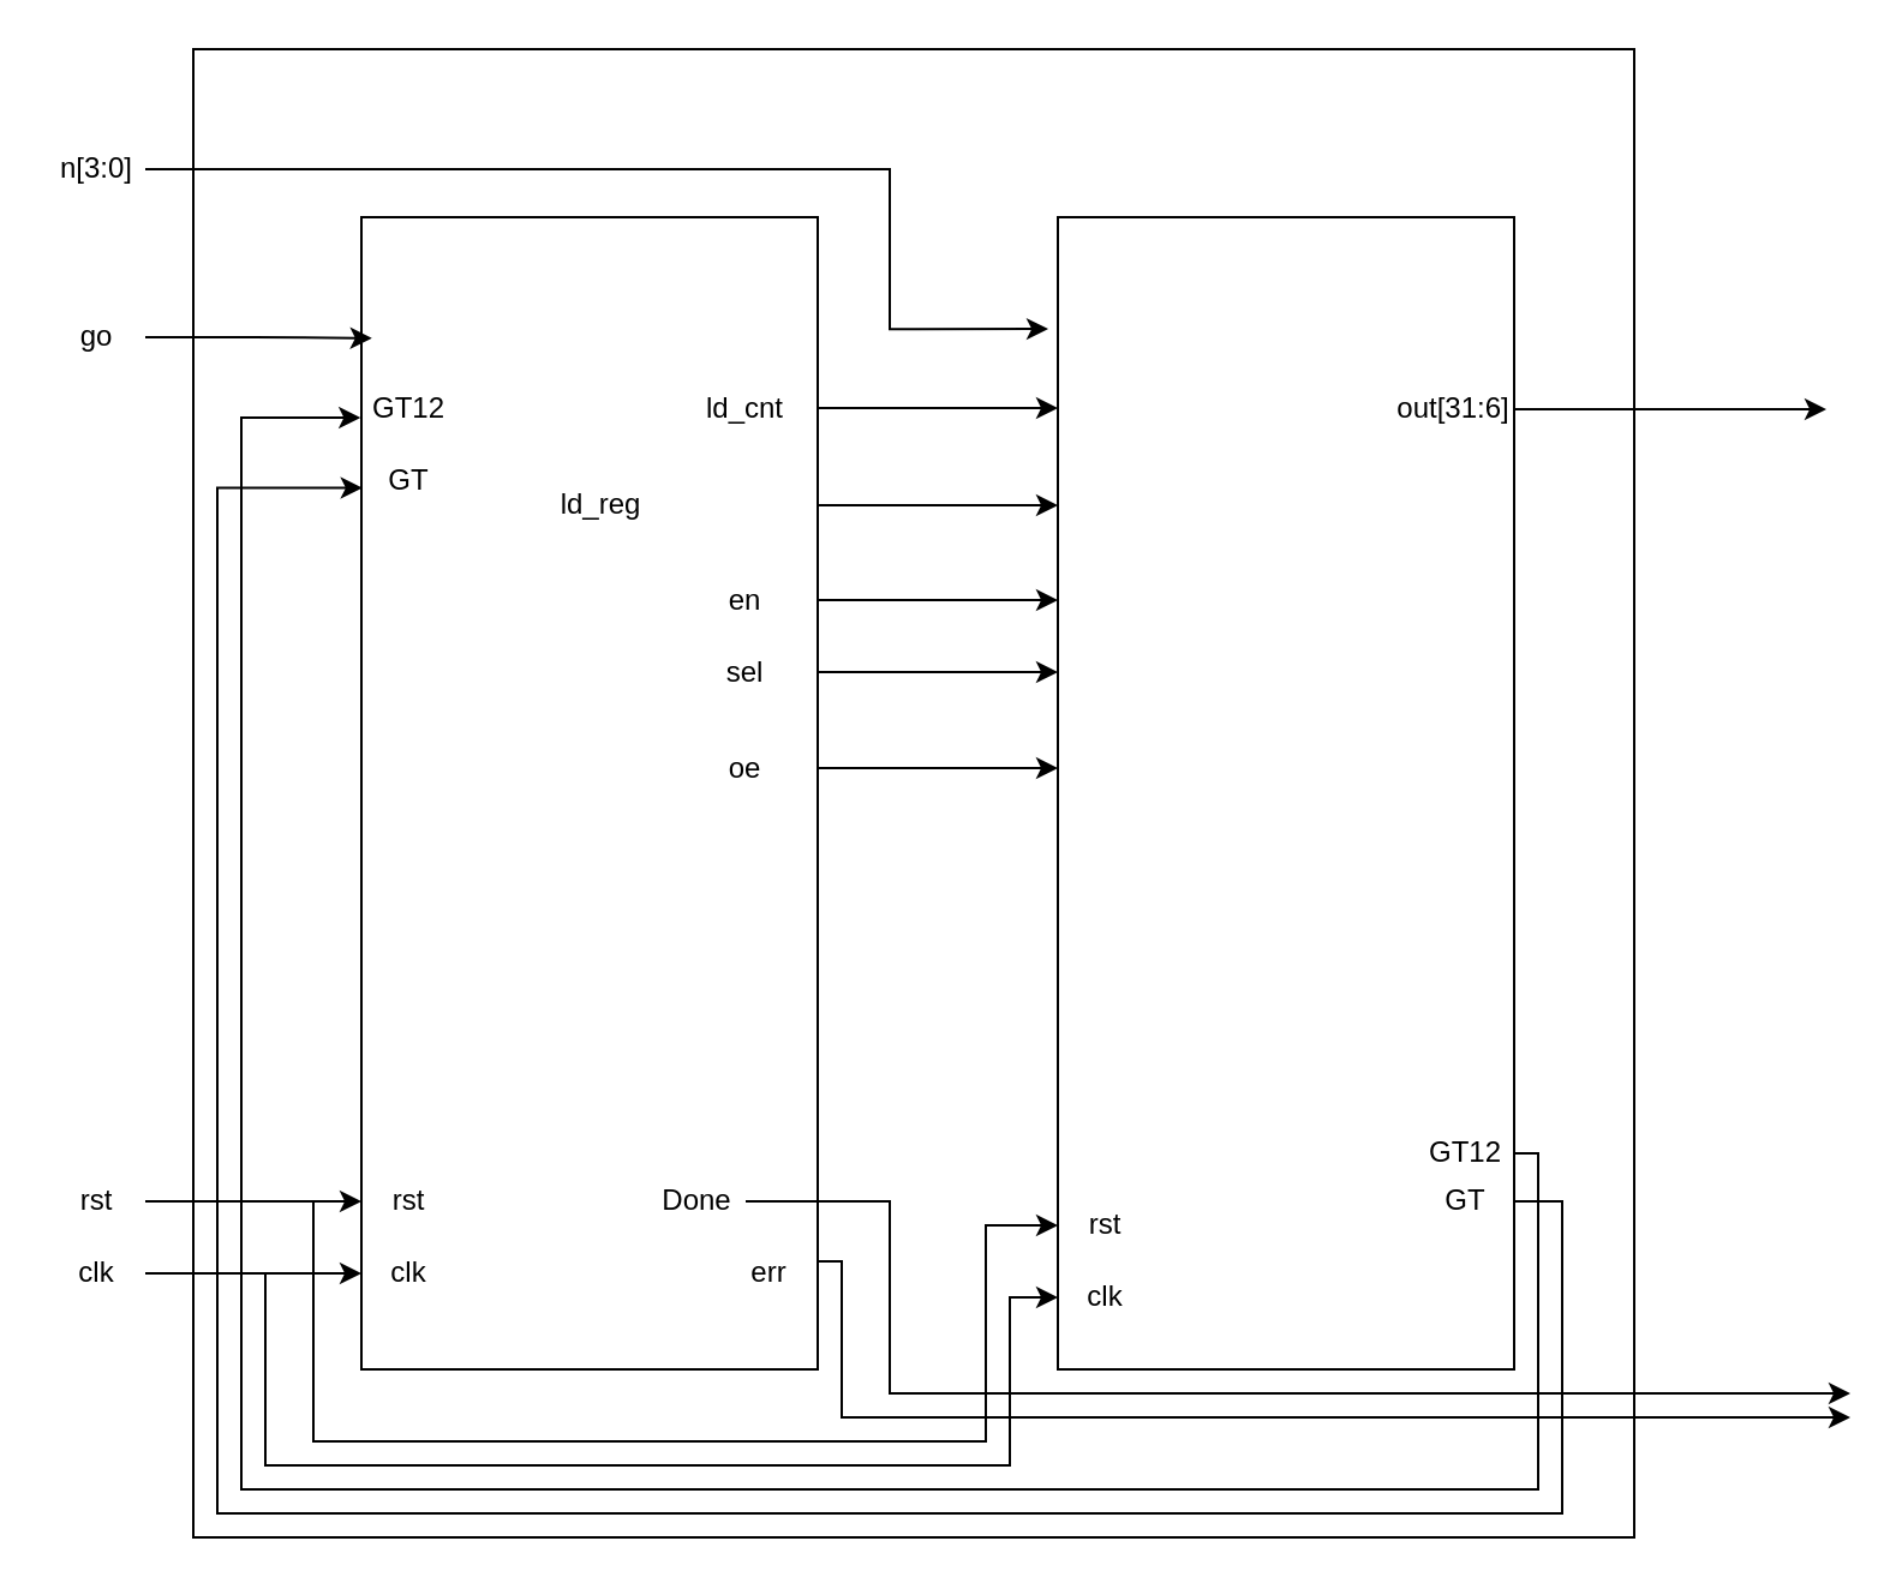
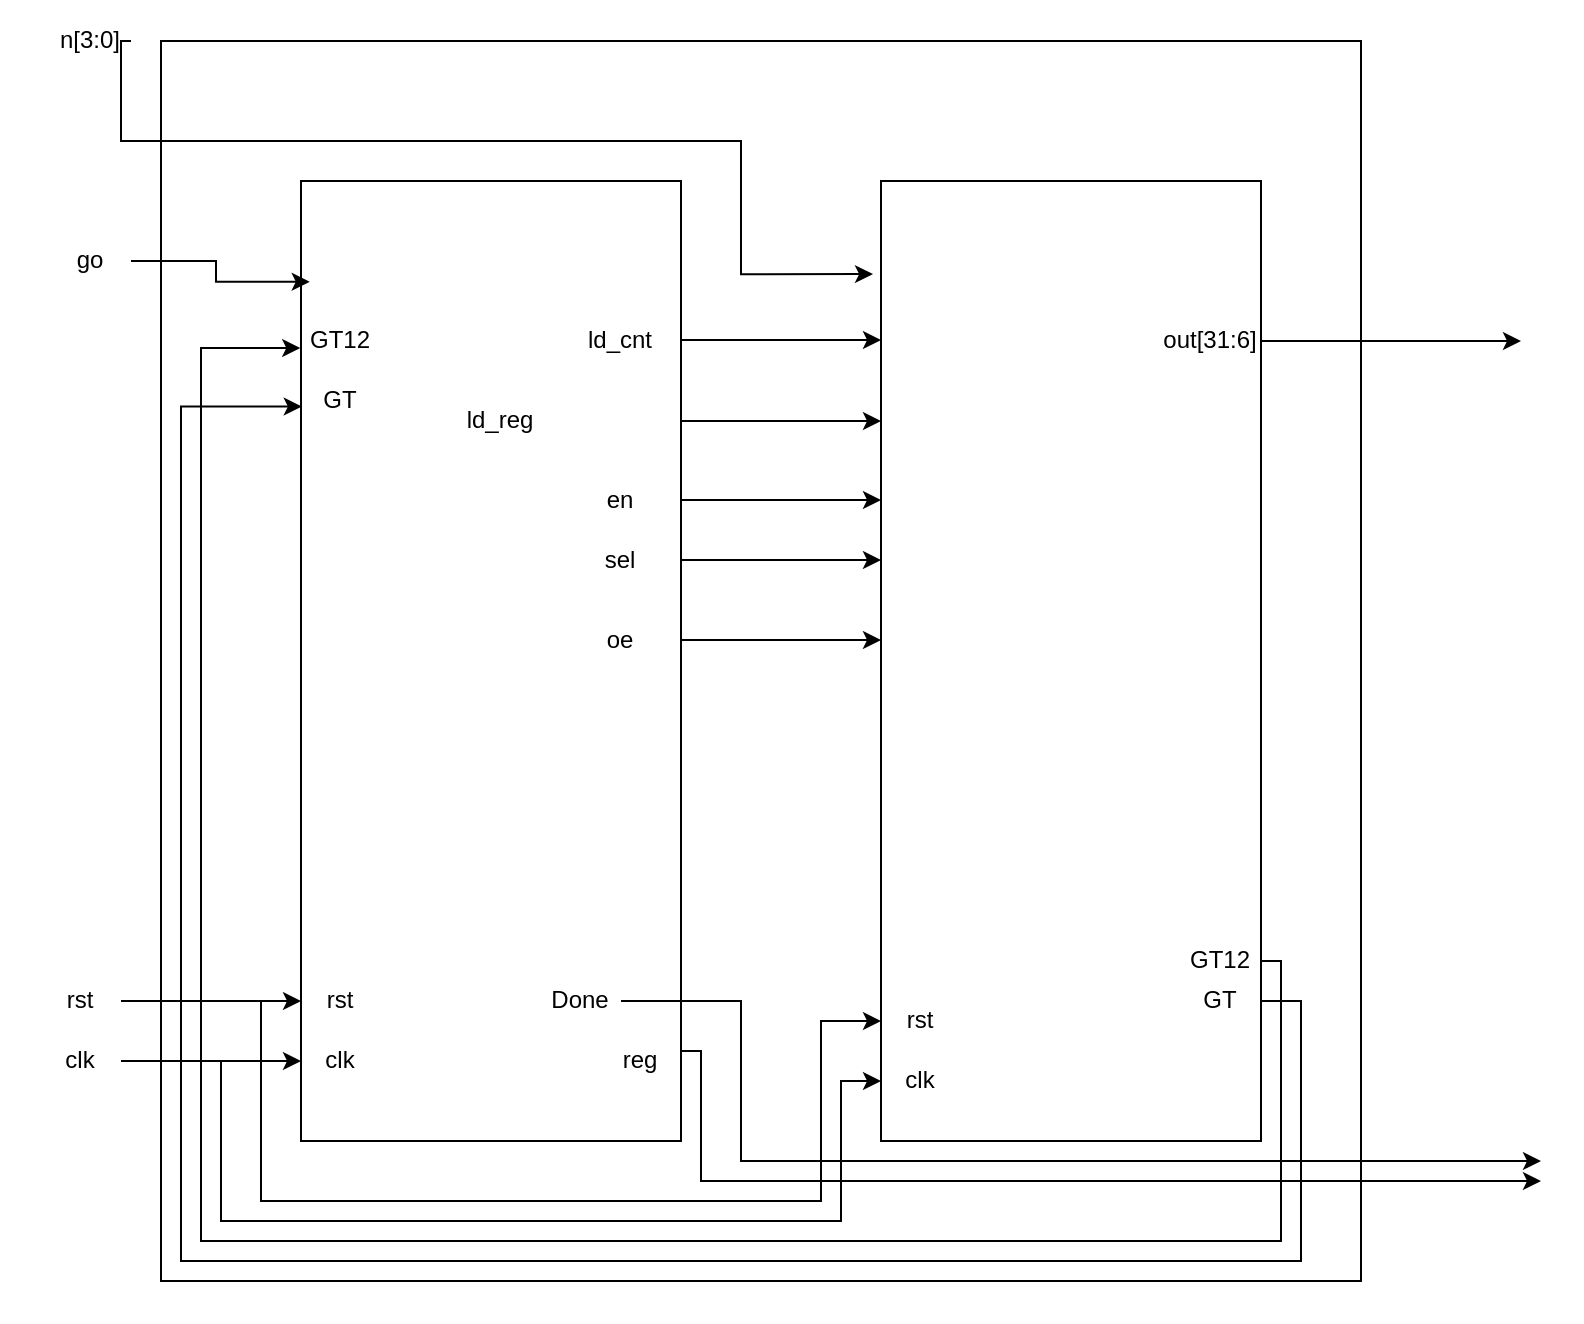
  <mxCell id="0" />
  <mxCell id="1" parent="0" />
  <mxCell id="2" value="" style="rounded=0;whiteSpace=wrap;html=1;" vertex="1" parent="1"><mxGeometry x="80" y="20" width="600" height="620" as="geometry" /></mxCell>
  <mxCell id="3" value="" style="rounded=0;whiteSpace=wrap;html=1;" vertex="1" parent="1"><mxGeometry x="150" y="90" width="190" height="480" as="geometry" /></mxCell>
  <mxCell id="4" style="edgeStyle=orthogonalEdgeStyle;rounded=0;orthogonalLoop=1;jettySize=auto;html=1;exitX=1;exitY=0.25;exitDx=0;exitDy=0;entryX=0;entryY=0.25;entryDx=0;entryDy=0;" edge="1" parent="1" source="3" target="5"><mxGeometry relative="1" as="geometry" /></mxCell>
  <mxCell id="5" value="" style="rounded=0;whiteSpace=wrap;html=1;" vertex="1" parent="1"><mxGeometry x="440" y="90" width="190" height="480" as="geometry" /></mxCell>
  <mxCell id="6" value="ld_cnt" style="text;html=1;strokeColor=none;fillColor=none;align=center;verticalAlign=middle;whiteSpace=wrap;rounded=0;" vertex="1" parent="1"><mxGeometry x="290" y="160" width="40" height="20" as="geometry" /></mxCell>
  <mxCell id="7" value="ld_reg" style="text;html=1;strokeColor=none;fillColor=none;align=center;verticalAlign=middle;whiteSpace=wrap;rounded=0;" vertex="1" parent="1"><mxGeometry x="230" y="200" width="40" height="20" as="geometry" /></mxCell>
  <mxCell id="8" style="edgeStyle=orthogonalEdgeStyle;rounded=0;orthogonalLoop=1;jettySize=auto;html=1;exitX=1;exitY=0.25;exitDx=0;exitDy=0;entryX=0;entryY=0.25;entryDx=0;entryDy=0;" edge="1" parent="1"><mxGeometry relative="1" as="geometry"><mxPoint x="340" y="169.5" as="sourcePoint" /><mxPoint x="440" y="169.5" as="targetPoint" /></mxGeometry></mxCell>
  <mxCell id="9" value="en" style="text;html=1;strokeColor=none;fillColor=none;align=center;verticalAlign=middle;whiteSpace=wrap;rounded=0;" vertex="1" parent="1"><mxGeometry x="290" y="240" width="40" height="20" as="geometry" /></mxCell>
  <mxCell id="10" value="sel" style="text;html=1;strokeColor=none;fillColor=none;align=center;verticalAlign=middle;whiteSpace=wrap;rounded=0;" vertex="1" parent="1"><mxGeometry x="290" y="270" width="40" height="20" as="geometry" /></mxCell>
  <mxCell id="11" value="oe" style="text;html=1;strokeColor=none;fillColor=none;align=center;verticalAlign=middle;whiteSpace=wrap;rounded=0;" vertex="1" parent="1"><mxGeometry x="290" y="310" width="40" height="20" as="geometry" /></mxCell>
  <mxCell id="12" style="edgeStyle=orthogonalEdgeStyle;rounded=0;orthogonalLoop=1;jettySize=auto;html=1;exitX=1;exitY=0.25;exitDx=0;exitDy=0;entryX=0;entryY=0.25;entryDx=0;entryDy=0;" edge="1" parent="1"><mxGeometry relative="1" as="geometry"><mxPoint x="340" y="249.5" as="sourcePoint" /><mxPoint x="440" y="249.5" as="targetPoint" /><Array as="points"><mxPoint x="410" y="249.5" /><mxPoint x="410" y="249.5" /></Array></mxGeometry></mxCell>
  <mxCell id="13" style="edgeStyle=orthogonalEdgeStyle;rounded=0;orthogonalLoop=1;jettySize=auto;html=1;exitX=1;exitY=0.25;exitDx=0;exitDy=0;entryX=0;entryY=0.25;entryDx=0;entryDy=0;" edge="1" parent="1"><mxGeometry relative="1" as="geometry"><mxPoint x="340" y="279.5" as="sourcePoint" /><mxPoint x="440" y="279.5" as="targetPoint" /><Array as="points"><mxPoint x="410" y="279.5" /><mxPoint x="410" y="279.5" /></Array></mxGeometry></mxCell>
  <mxCell id="14" style="edgeStyle=orthogonalEdgeStyle;rounded=0;orthogonalLoop=1;jettySize=auto;html=1;exitX=1;exitY=0.25;exitDx=0;exitDy=0;entryX=0;entryY=0.25;entryDx=0;entryDy=0;" edge="1" parent="1"><mxGeometry relative="1" as="geometry"><mxPoint x="340" y="319.5" as="sourcePoint" /><mxPoint x="440" y="319.5" as="targetPoint" /><Array as="points"><mxPoint x="410" y="319.5" /><mxPoint x="410" y="319.5" /></Array></mxGeometry></mxCell>
  <mxCell id="15" style="edgeStyle=orthogonalEdgeStyle;rounded=0;orthogonalLoop=1;jettySize=auto;html=1;exitX=1;exitY=0.5;exitDx=0;exitDy=0;entryX=-0.021;entryY=0.097;entryDx=0;entryDy=0;entryPerimeter=0;" edge="1" parent="1" source="16" target="5"><mxGeometry relative="1" as="geometry"><Array as="points"><mxPoint x="60" y="70" /><mxPoint x="370" y="70" /><mxPoint x="370" y="137" /></Array></mxGeometry></mxCell>
- <mxCell id="16" value="n[3:0]" style="text;html=1;strokeColor=none;fillColor=none;align=center;verticalAlign=middle;whiteSpace=wrap;rounded=0;" vertex="1" parent="1"><mxGeometry x="20" y="60" width="40" height="20" as="geometry" /></mxCell>
+ <mxCell id="16" value="n[3:0]" style="text;html=1;strokeColor=none;fillColor=none;align=center;verticalAlign=middle;whiteSpace=wrap;rounded=0;" vertex="1" parent="1"><mxGeometry x="25" y="10" width="40" height="20" as="geometry" /></mxCell>
  <mxCell id="17" style="edgeStyle=orthogonalEdgeStyle;rounded=0;orthogonalLoop=1;jettySize=auto;html=1;exitX=1;exitY=0.5;exitDx=0;exitDy=0;entryX=0.023;entryY=0.105;entryDx=0;entryDy=0;entryPerimeter=0;" edge="1" parent="1" source="18" target="3"><mxGeometry relative="1" as="geometry" /></mxCell>
- <mxCell id="18" value="go" style="text;html=1;strokeColor=none;fillColor=none;align=center;verticalAlign=middle;whiteSpace=wrap;rounded=0;" vertex="1" parent="1"><mxGeometry x="20" y="130" width="40" height="20" as="geometry" /></mxCell>
+ <mxCell id="18" value="go" style="text;html=1;strokeColor=none;fillColor=none;align=center;verticalAlign=middle;whiteSpace=wrap;rounded=0;" vertex="1" parent="1"><mxGeometry x="25" y="120" width="40" height="20" as="geometry" /></mxCell>
  <mxCell id="19" style="edgeStyle=orthogonalEdgeStyle;rounded=0;orthogonalLoop=1;jettySize=auto;html=1;exitX=1;exitY=0.5;exitDx=0;exitDy=0;" edge="1" parent="1" source="20"><mxGeometry relative="1" as="geometry"><mxPoint x="760" y="170" as="targetPoint" /></mxGeometry></mxCell>
  <mxCell id="20" value="out[31:6]" style="text;html=1;strokeColor=none;fillColor=none;align=center;verticalAlign=middle;whiteSpace=wrap;rounded=0;" vertex="1" parent="1"><mxGeometry x="580" y="160" width="50" height="20" as="geometry" /></mxCell>
  <mxCell id="21" style="edgeStyle=orthogonalEdgeStyle;rounded=0;orthogonalLoop=1;jettySize=auto;html=1;exitX=1;exitY=0.5;exitDx=0;exitDy=0;entryX=-0.002;entryY=0.174;entryDx=0;entryDy=0;entryPerimeter=0;" edge="1" parent="1" source="22" target="3"><mxGeometry relative="1" as="geometry"><Array as="points"><mxPoint x="640" y="480" /><mxPoint x="640" y="620" /><mxPoint x="100" y="620" /><mxPoint x="100" y="174" /></Array></mxGeometry></mxCell>
  <mxCell id="22" value="GT12" style="text;html=1;strokeColor=none;fillColor=none;align=center;verticalAlign=middle;whiteSpace=wrap;rounded=0;" vertex="1" parent="1"><mxGeometry x="590" y="470" width="40" height="20" as="geometry" /></mxCell>
  <mxCell id="23" style="edgeStyle=orthogonalEdgeStyle;rounded=0;orthogonalLoop=1;jettySize=auto;html=1;exitX=1;exitY=0.5;exitDx=0;exitDy=0;entryX=0.002;entryY=0.235;entryDx=0;entryDy=0;entryPerimeter=0;" edge="1" parent="1" source="24" target="3"><mxGeometry relative="1" as="geometry"><Array as="points"><mxPoint x="650" y="500" /><mxPoint x="650" y="630" /><mxPoint x="90" y="630" /><mxPoint x="90" y="203" /></Array></mxGeometry></mxCell>
  <mxCell id="24" value="GT" style="text;html=1;strokeColor=none;fillColor=none;align=center;verticalAlign=middle;whiteSpace=wrap;rounded=0;" vertex="1" parent="1"><mxGeometry x="590" y="490" width="40" height="20" as="geometry" /></mxCell>
  <mxCell id="25" value="rst" style="text;html=1;strokeColor=none;fillColor=none;align=center;verticalAlign=middle;whiteSpace=wrap;rounded=0;" vertex="1" parent="1"><mxGeometry x="150" y="490" width="40" height="20" as="geometry" /></mxCell>
  <mxCell id="26" style="edgeStyle=orthogonalEdgeStyle;rounded=0;orthogonalLoop=1;jettySize=auto;html=1;exitX=0;exitY=0.5;exitDx=0;exitDy=0;entryX=0;entryY=0.5;entryDx=0;entryDy=0;" edge="1" parent="1" target="27"><mxGeometry relative="1" as="geometry"><mxPoint x="90" y="500" as="sourcePoint" /><Array as="points"><mxPoint x="130" y="500" /><mxPoint x="130" y="600" /><mxPoint x="410" y="600" /><mxPoint x="410" y="510" /></Array></mxGeometry></mxCell>
  <mxCell id="27" value="rst" style="text;html=1;strokeColor=none;fillColor=none;align=center;verticalAlign=middle;whiteSpace=wrap;rounded=0;" vertex="1" parent="1"><mxGeometry x="440" y="500" width="40" height="20" as="geometry" /></mxCell>
  <mxCell id="28" style="edgeStyle=orthogonalEdgeStyle;rounded=0;orthogonalLoop=1;jettySize=auto;html=1;exitX=1;exitY=0.5;exitDx=0;exitDy=0;entryX=0;entryY=0.5;entryDx=0;entryDy=0;" edge="1" parent="1" source="29" target="25"><mxGeometry relative="1" as="geometry" /></mxCell>
  <mxCell id="29" value="rst" style="text;html=1;strokeColor=none;fillColor=none;align=center;verticalAlign=middle;whiteSpace=wrap;rounded=0;" vertex="1" parent="1"><mxGeometry x="20" y="490" width="40" height="20" as="geometry" /></mxCell>
  <mxCell id="30" value="clk" style="text;html=1;strokeColor=none;fillColor=none;align=center;verticalAlign=middle;whiteSpace=wrap;rounded=0;" vertex="1" parent="1"><mxGeometry x="150" y="520" width="40" height="20" as="geometry" /></mxCell>
  <mxCell id="31" style="edgeStyle=orthogonalEdgeStyle;rounded=0;orthogonalLoop=1;jettySize=auto;html=1;exitX=0;exitY=0.5;exitDx=0;exitDy=0;entryX=0;entryY=0.5;entryDx=0;entryDy=0;" edge="1" parent="1" target="32"><mxGeometry relative="1" as="geometry"><mxPoint x="110" y="530" as="sourcePoint" /><Array as="points"><mxPoint x="110" y="610" /><mxPoint x="420" y="610" /><mxPoint x="420" y="540" /></Array></mxGeometry></mxCell>
  <mxCell id="32" value="clk" style="text;html=1;strokeColor=none;fillColor=none;align=center;verticalAlign=middle;whiteSpace=wrap;rounded=0;" vertex="1" parent="1"><mxGeometry x="440" y="530" width="40" height="20" as="geometry" /></mxCell>
  <mxCell id="33" style="edgeStyle=orthogonalEdgeStyle;rounded=0;orthogonalLoop=1;jettySize=auto;html=1;exitX=1;exitY=0.5;exitDx=0;exitDy=0;entryX=0;entryY=0.5;entryDx=0;entryDy=0;" edge="1" parent="1" source="34" target="30"><mxGeometry relative="1" as="geometry" /></mxCell>
  <mxCell id="34" value="clk" style="text;html=1;strokeColor=none;fillColor=none;align=center;verticalAlign=middle;whiteSpace=wrap;rounded=0;" vertex="1" parent="1"><mxGeometry x="20" y="520" width="40" height="20" as="geometry" /></mxCell>
  <mxCell id="35" style="edgeStyle=orthogonalEdgeStyle;rounded=0;orthogonalLoop=1;jettySize=auto;html=1;exitX=1;exitY=0.5;exitDx=0;exitDy=0;" edge="1" parent="1" source="36"><mxGeometry relative="1" as="geometry"><mxPoint x="770" y="580" as="targetPoint" /><Array as="points"><mxPoint x="370" y="500" /><mxPoint x="370" y="580" /></Array></mxGeometry></mxCell>
  <mxCell id="36" value="Done" style="text;html=1;strokeColor=none;fillColor=none;align=center;verticalAlign=middle;whiteSpace=wrap;rounded=0;" vertex="1" parent="1"><mxGeometry x="270" y="490" width="40" height="20" as="geometry" /></mxCell>
  <mxCell id="37" style="edgeStyle=orthogonalEdgeStyle;rounded=0;orthogonalLoop=1;jettySize=auto;html=1;exitX=1;exitY=0.25;exitDx=0;exitDy=0;" edge="1" parent="1" source="38"><mxGeometry relative="1" as="geometry"><mxPoint x="770" y="590" as="targetPoint" /><Array as="points"><mxPoint x="350" y="525" /><mxPoint x="350" y="590" /></Array></mxGeometry></mxCell>
- <mxCell id="38" value="err" style="text;html=1;strokeColor=none;fillColor=none;align=center;verticalAlign=middle;whiteSpace=wrap;rounded=0;" vertex="1" parent="1"><mxGeometry x="300" y="520" width="40" height="20" as="geometry" /></mxCell>
+ <mxCell id="38" value="reg" style="text;html=1;strokeColor=none;fillColor=none;align=center;verticalAlign=middle;whiteSpace=wrap;rounded=0;" vertex="1" parent="1"><mxGeometry x="300" y="520" width="40" height="20" as="geometry" /></mxCell>
  <mxCell id="39" value="GT" style="text;html=1;strokeColor=none;fillColor=none;align=center;verticalAlign=middle;whiteSpace=wrap;rounded=0;" vertex="1" parent="1"><mxGeometry x="150" y="190" width="40" height="20" as="geometry" /></mxCell>
  <mxCell id="40" value="GT12" style="text;html=1;strokeColor=none;fillColor=none;align=center;verticalAlign=middle;whiteSpace=wrap;rounded=0;" vertex="1" parent="1"><mxGeometry x="150" y="160" width="40" height="20" as="geometry" /></mxCell>
